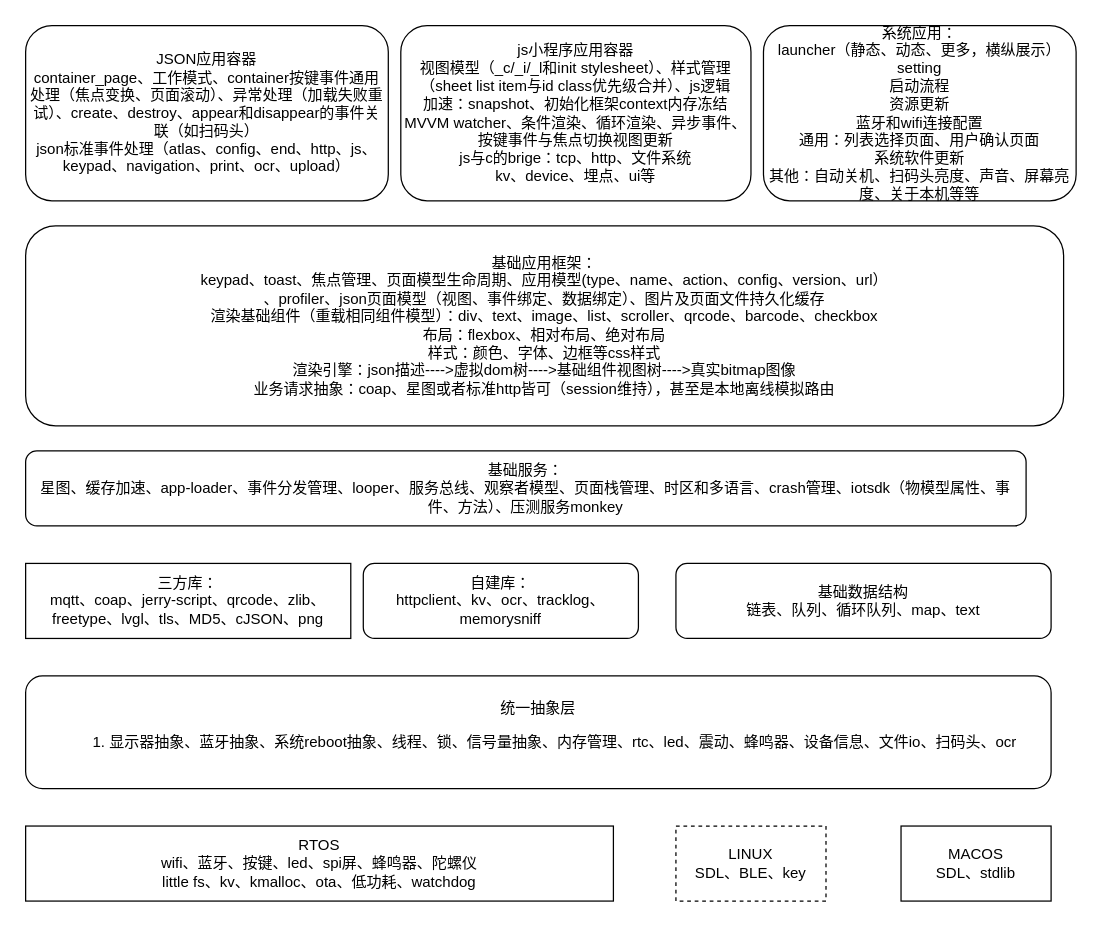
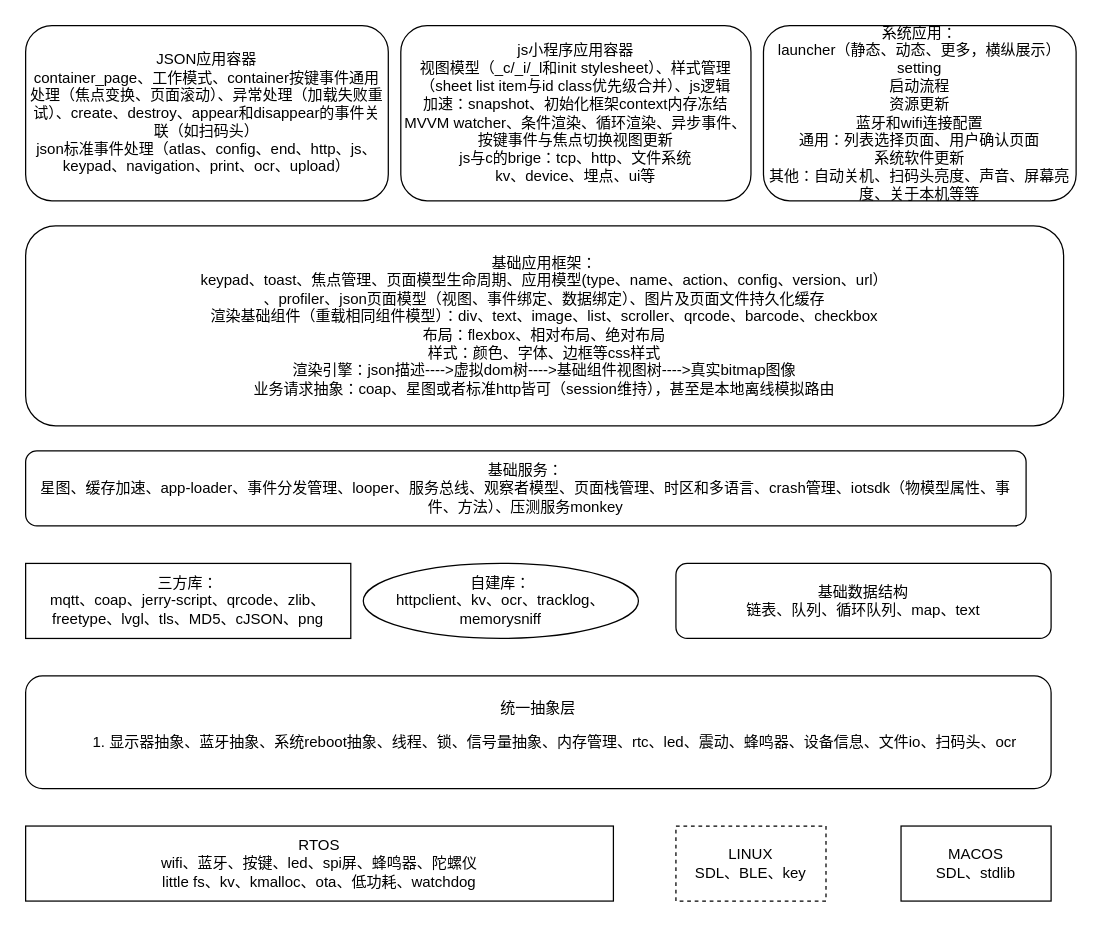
  <mxCell id="0" />
  <mxCell id="1" parent="0" />
  <mxCell id="2" value="统一抽象层&lt;br&gt;&lt;ol&gt;&lt;li&gt;显示器抽象、蓝牙抽象、系统reboot抽象、线程、锁、信号量抽象、内存管理、rtc、led、震动、蜂鸣器、设备信息、文件io、扫码头、ocr&lt;/li&gt;&lt;/ol&gt;" style="rounded=1;whiteSpace=wrap;html=1;" parent="1" vertex="1"><mxGeometry x="20" y="540" width="820" height="90" as="geometry" /></mxCell>
  <mxCell id="3" value="RTOS&lt;br&gt;wifi、蓝牙、按键、led、spi屏、蜂鸣器、陀螺仪&lt;br&gt;little fs、kv、kmalloc、ota、低功耗、watchdog" style="rounded=0;whiteSpace=wrap;html=1;" parent="1" vertex="1"><mxGeometry x="20" y="660" width="470" height="60" as="geometry" /></mxCell>
  <mxCell id="4" value="LINUX&lt;br&gt;SDL、BLE、key" style="rounded=0;whiteSpace=wrap;html=1;dashed=1;" parent="1" vertex="1"><mxGeometry x="540" y="660" width="120" height="60" as="geometry" /></mxCell>
  <mxCell id="5" value="MACOS&lt;br&gt;SDL、stdlib" style="rounded=0;whiteSpace=wrap;html=1;" parent="1" vertex="1"><mxGeometry x="720" y="660" width="120" height="60" as="geometry" /></mxCell>
  <mxCell id="6" value="三方库：&lt;br&gt;mqtt、coap、jerry-script、qrcode、zlib、freetype、lvgl、tls、MD5、cJSON、png" style="rounded=0;whiteSpace=wrap;html=1;" parent="1" vertex="1"><mxGeometry x="20" y="450" width="260" height="60" as="geometry" /></mxCell>
- <mxCell id="7" value="自建库：&lt;br&gt;httpclient、kv、ocr、tracklog、memorysniff" style="rounded=1;whiteSpace=wrap;html=1;" parent="1" vertex="1"><mxGeometry x="290" y="450" width="220" height="60" as="geometry" /></mxCell>
+ <mxCell id="7" value="自建库：&lt;br&gt;httpclient、kv、ocr、tracklog、memorysniff" style="ellipse;whiteSpace=wrap;html=1;" parent="1" vertex="1"><mxGeometry x="290" y="450" width="220" height="60" as="geometry" /></mxCell>
  <mxCell id="8" value="基础服务：&lt;br&gt;星图、缓存加速、app-loader、事件分发管理、looper、服务总线、观察者模型、页面栈管理、时区和多语言、crash管理、iotsdk（物模型属性、事件、方法）、压测服务monkey" style="rounded=1;whiteSpace=wrap;html=1;" parent="1" vertex="1"><mxGeometry x="20" y="360" width="800" height="60" as="geometry" /></mxCell>
  <mxCell id="9" value="基础数据结构&lt;br&gt;链表、队列、循环队列、map、text" style="rounded=1;whiteSpace=wrap;html=1;" parent="1" vertex="1"><mxGeometry x="540" y="450" width="300" height="60" as="geometry" /></mxCell>
  <mxCell id="10" value="基础应用框架：&lt;br&gt;keypad、toast、焦点管理、页面模型生命周期、应用模型(type、name、action、config、version、url）&lt;br&gt;、profiler、json页面模型（视图、事件绑定、数据绑定）、图片及页面文件持久化缓存&lt;br&gt;渲染基础组件（重载相同组件模型）：div、text、image、list、scroller、qrcode、barcode、checkbox&lt;br&gt;布局：flexbox、相对布局、绝对布局&lt;br&gt;样式：颜色、字体、边框等css样式&lt;br&gt;渲染引擎：json描述----&amp;gt;虚拟dom树----&amp;gt;基础组件视图树----&amp;gt;真实bitmap图像&lt;br&gt;业务请求抽象：coap、星图或者标准http皆可（session维持），甚至是本地离线模拟路由&lt;br&gt;" style="rounded=1;whiteSpace=wrap;html=1;" parent="1" vertex="1"><mxGeometry x="20" y="180" width="830" height="160" as="geometry" /></mxCell>
  <mxCell id="11" value="JSON应用容器&lt;br&gt;container_page、工作模式、container按键事件通用处理（焦点变换、页面滚动）、异常处理（加载失败重试）、create、destroy、appear和disappear的事件关联（如扫码头）&lt;br&gt;json标准事件处理（atlas、config、end、http、js、keypad、navigation、print、ocr、upload）" style="rounded=1;whiteSpace=wrap;html=1;" parent="1" vertex="1"><mxGeometry x="20" y="20" width="290" height="140" as="geometry" /></mxCell>
  <mxCell id="12" value="js小程序应用容器&lt;br&gt;视图模型（_c/_i/_l和init stylesheet）、样式管理（sheet list item与id class优先级合并）、js逻辑&lt;br&gt;加速：snapshot、初始化框架context内存冻结&lt;br&gt;MVVM watcher、条件渲染、循环渲染、异步事件、&lt;br&gt;按键事件与焦点切换视图更新&lt;br&gt;js与c的brige：tcp、http、文件系统&lt;br&gt;kv、device、埋点、ui等" style="rounded=1;whiteSpace=wrap;html=1;" parent="1" vertex="1"><mxGeometry x="320" y="20" width="280" height="140" as="geometry" /></mxCell>
  <mxCell id="13" value="系统应用：&lt;br&gt;launcher（静态、动态、更多，横纵展示）&lt;br&gt;setting&lt;br&gt;启动流程&lt;br&gt;资源更新&lt;br&gt;蓝牙和wifi连接配置&lt;br&gt;通用：列表选择页面、用户确认页面&lt;br&gt;系统软件更新&lt;br&gt;其他：自动关机、扫码头亮度、声音、屏幕亮度、关于本机等等&lt;br&gt;" style="rounded=1;whiteSpace=wrap;html=1;" parent="1" vertex="1"><mxGeometry x="610" y="20" width="250" height="140" as="geometry" /></mxCell>
